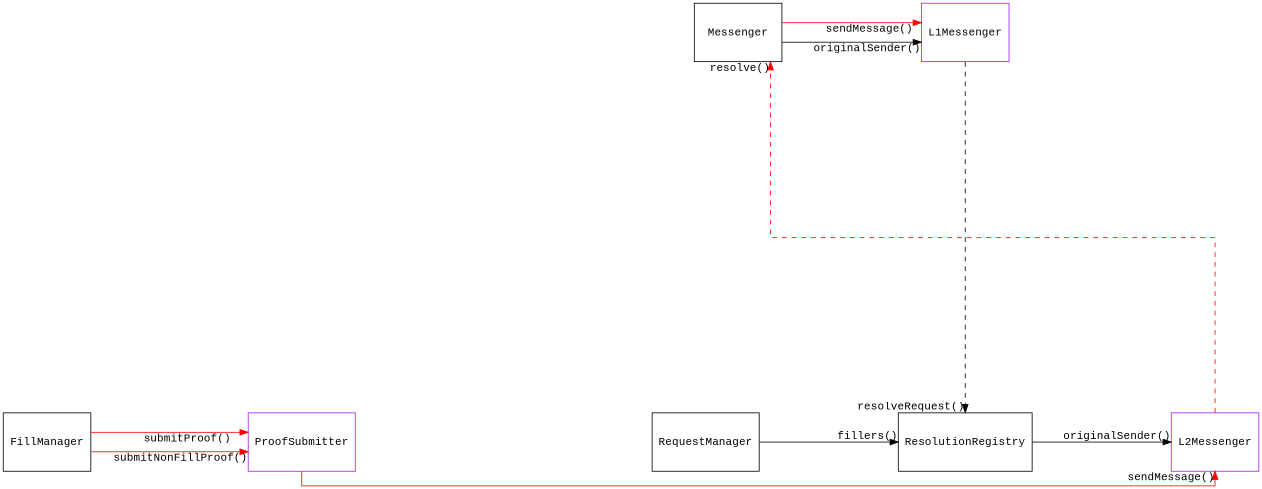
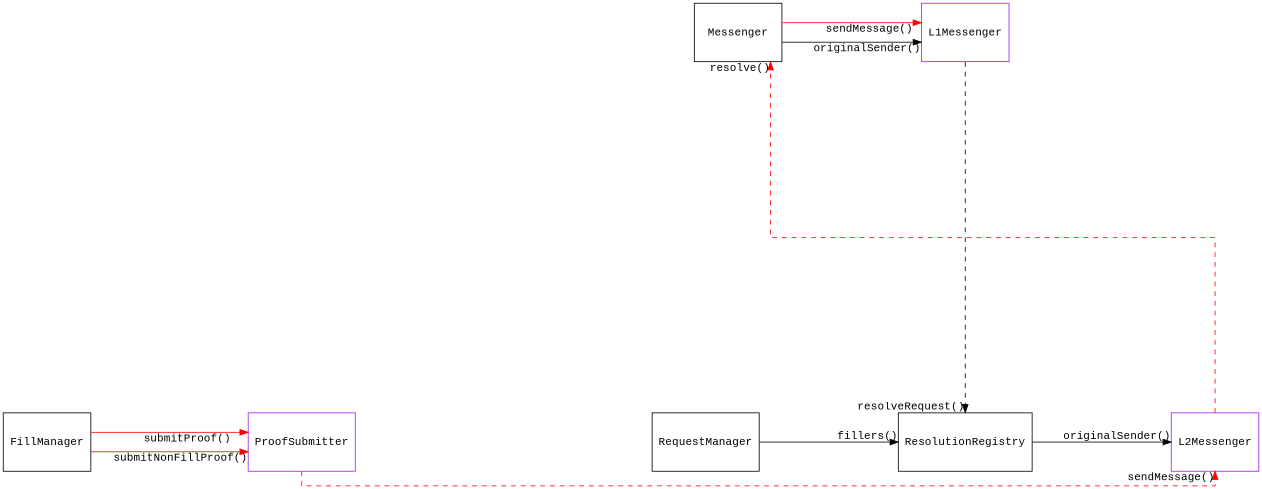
  digraph {
    nodesep=1.2
    rankdir=TD
    ranksep=6
    splines=ortho
    node [fontname="Liberation Mono" shape=box]
    edge [fontname="Liberation Mono"]
    n1 [height=1 label=Messenger width=1.5]
    n2 [color=purple height=1 label=L1Messenger width=1.5]
    n3 [height=1 label=FillManager width=1.5]
    n4 [color=purple height=1 label=ProofSubmitter width=1.5]
    n5 [color=purple height=1 label=L2Messenger width=1.5]
    n6 [height=1 label=ResolutionRegistry rank=2 width=1.5]
    l1dummy [height=1 style=invis width=1.5]
    l2dummy [height=1 style=invis width=1.5]
    n9 [height=1 label=RequestManager width=1.5]
    subgraph sub_1 {
      n1
      n2
      n3
      n4
      n5
    }
    subgraph sub_2 {
      n1
      n2
      n5
      n6
    }
    subgraph sub_3 {
      nodesep=1.0
      rank=same
      n1
      n2
      l1dummy
    }
    subgraph sub_4 {
      nodesep=1
      rank=same
      n3
      n4
      n5
      n6
      l2dummy
      n9
    }
    n1 -> n2 [color=red xlabel="sendMessage()"]
    n1 -> n2 [headlabel="originalSender()"]
    n2 -> n6 [color=black headlabel="resolveRequest()" style=dashed]
    n3 -> n4 [color=red label="submitProof()"]
    n3 -> n4 [color=red headlabel="submitNonFillProof()"]
-   n4 -> n5 [color=red headlabel="sendMessage()"]
+   n4 -> n5 [color=red headlabel="sendMessage()" style=dashed]
    n5 -> n1 [color=red headlabel="resolve()" style=dashed]
    n6 -> n5 [headlabel="originalSender()"]
    l1dummy -> n1 [style=invis]
    l1dummy -> l2dummy [style=invis]
    l2dummy -> n9 [style=invis]
    n9 -> n6 [headlabel="fillers()"]
  }
